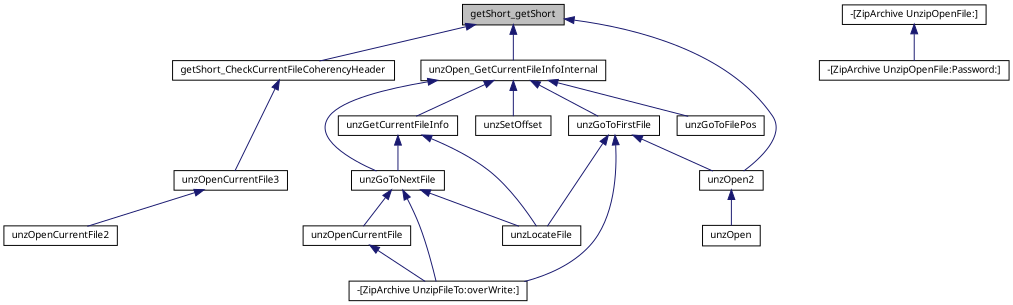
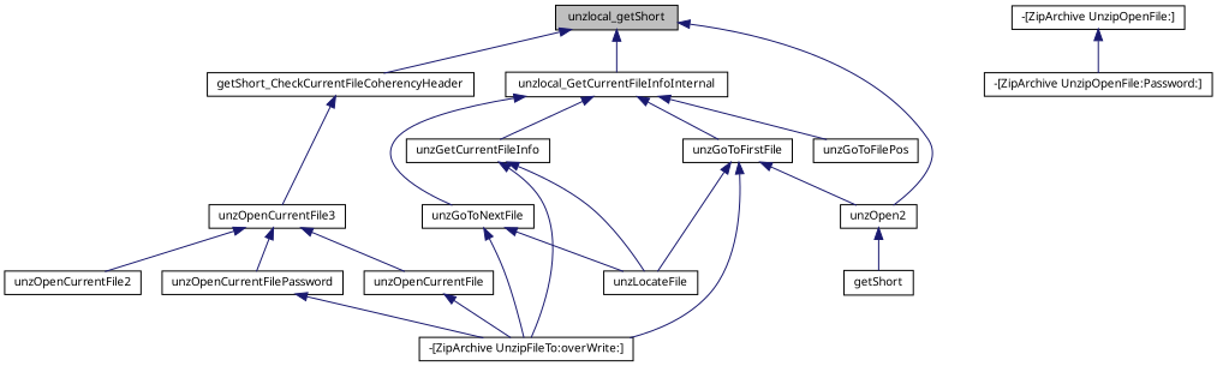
  digraph {
    rankdir=TB
    node [color=black fillcolor=white fontname="FreeSans.ttf" fontsize=10 shape=record style=filled]
    edge [color=midnightblue dir=back fontname="FreeSans.ttf" fontsize=10 labelfontname="FreeSans.ttf" labelfontsize=10 style=solid]
-   n1 [fillcolor=grey75 fontcolor=black height=0.2 label=getShort_getShort width=0.4]
+   n1 [fillcolor=grey75 fontcolor=black height=0.2 label=unzlocal_getShort width=0.4]
    n2 [height=0.2 label=getShort_CheckCurrentFileCoherencyHeader width=0.4]
-   n3 [height=0.2 label=unzOpen_GetCurrentFileInfoInternal width=0.4]
+   n3 [height=0.2 label=unzlocal_GetCurrentFileInfoInternal width=0.4]
    n4 [height=0.2 label=unzOpen2 width=0.4]
    n5 [height=0.2 label=unzOpenCurrentFile3 width=0.4]
    n6 [height=0.2 label=unzGetCurrentFileInfo width=0.4]
    n7 [height=0.2 label=unzGoToFilePos width=0.4]
    n8 [height=0.2 label=unzGoToFirstFile width=0.4]
    n9 [height=0.2 label=unzGoToNextFile width=0.4]
-   n10 [height=0.2 label=unzSetOffset width=0.4]
-   n11 [height=0.2 label=unzOpen width=0.4]
+   n11 [height=0.2 label=getShort width=0.4]
    n12 [height=0.2 label=unzOpenCurrentFile width=0.4]
    n13 [height=0.2 label=unzOpenCurrentFile2 width=0.4]
+   n14 [height=0.2 label=unzOpenCurrentFilePassword width=0.4]
    n15 [height=0.2 label="-[ZipArchive UnzipFileTo:overWrite:]" width=0.4]
    n16 [height=0.2 label=unzLocateFile width=0.4]
    n17 [height=0.2 label="-[ZipArchive UnzipOpenFile:]" width=0.4]
    n18 [height=0.2 label="-[ZipArchive UnzipOpenFile:Password:]" width=0.4]
    n1 -> n2
    n1 -> n3
    n1 -> n4
    n2 -> n5
    n3 -> n6
    n3 -> n7
    n3 -> n8
    n3 -> n9
-   n3 -> n10
    n4 -> n11
-   n9 -> n12
+   n5 -> n12
    n5 -> n13
-   n6 -> n9
+   n5 -> n14
+   n6 -> n15
    n6 -> n16
    n8 -> n4
    n8 -> n15
    n8 -> n16
    n9 -> n15
    n9 -> n16
    n12 -> n15
+   n14 -> n15
    n17 -> n18
  }
